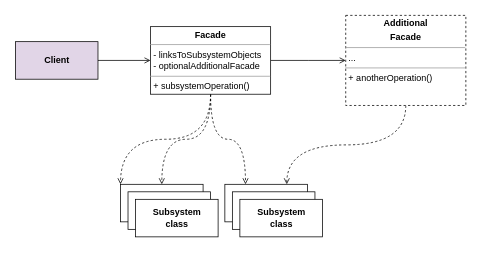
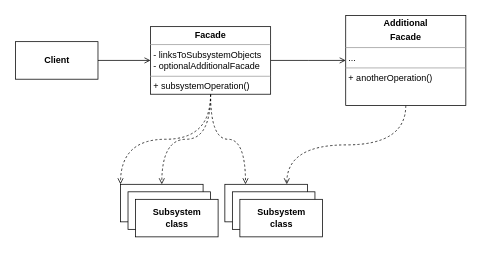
  <mxCell id="0" />
  <mxCell id="1" parent="0" />
  <mxCell id="2" style="edgeStyle=orthogonalEdgeStyle;rounded=0;orthogonalLoop=1;jettySize=auto;html=1;exitX=1;exitY=0.5;exitDx=0;exitDy=0;entryX=0;entryY=0.5;entryDx=0;entryDy=0;endArrow=open;endFill=0;" edge="1" parent="1" source="6" target="8"><mxGeometry relative="1" as="geometry"><Array as="points"><mxPoint x="410" y="80" /><mxPoint x="410" y="80" /></Array></mxGeometry></mxCell>
  <mxCell id="3" style="edgeStyle=orthogonalEdgeStyle;rounded=0;orthogonalLoop=1;jettySize=auto;html=1;exitX=0.5;exitY=1;exitDx=0;exitDy=0;entryX=0;entryY=0;entryDx=0;entryDy=0;dashed=1;endArrow=open;endFill=0;curved=1;" edge="1" parent="1" source="6" target="10"><mxGeometry relative="1" as="geometry" /></mxCell>
  <mxCell id="4" style="edgeStyle=orthogonalEdgeStyle;curved=1;rounded=0;orthogonalLoop=1;jettySize=auto;html=1;exitX=0.5;exitY=1;exitDx=0;exitDy=0;entryX=0.5;entryY=0;entryDx=0;entryDy=0;dashed=1;endArrow=open;endFill=0;" edge="1" parent="1" source="6" target="10"><mxGeometry relative="1" as="geometry" /></mxCell>
  <mxCell id="5" style="edgeStyle=orthogonalEdgeStyle;curved=1;rounded=0;orthogonalLoop=1;jettySize=auto;html=1;exitX=0.5;exitY=1;exitDx=0;exitDy=0;entryX=0.25;entryY=0;entryDx=0;entryDy=0;dashed=1;endArrow=open;endFill=0;" edge="1" parent="1" source="6" target="13"><mxGeometry relative="1" as="geometry" /></mxCell>
  <mxCell id="6" value="&lt;p style=&quot;margin:0px;margin-top:4px;text-align:center;&quot;&gt;&lt;b&gt;Facade&lt;/b&gt;&lt;/p&gt;&lt;hr size=&quot;1&quot;&gt;&lt;p style=&quot;margin:0px;margin-left:4px;&quot;&gt;- linksToSubsystemObjects&lt;/p&gt;&lt;p style=&quot;margin:0px;margin-left:4px;&quot;&gt;- optionalAdditionalFacade&lt;/p&gt;&lt;hr size=&quot;1&quot;&gt;&lt;p style=&quot;margin:0px;margin-left:4px;&quot;&gt;+ subsystemOperation()&lt;/p&gt;" style="verticalAlign=top;align=left;overflow=fill;fontSize=12;fontFamily=Helvetica;html=1;" vertex="1" parent="1"><mxGeometry x="200" y="35" width="160" height="90" as="geometry" /></mxCell>
  <mxCell id="7" style="edgeStyle=orthogonalEdgeStyle;curved=1;rounded=0;orthogonalLoop=1;jettySize=auto;html=1;exitX=0.5;exitY=1;exitDx=0;exitDy=0;entryX=0.75;entryY=0;entryDx=0;entryDy=0;dashed=1;endArrow=open;endFill=0;" edge="1" parent="1" source="8" target="13"><mxGeometry relative="1" as="geometry" /></mxCell>
- <mxCell id="8" value="&lt;p style=&quot;margin:0px;margin-top:4px;text-align:center;&quot;&gt;&lt;b&gt;Additional&lt;/b&gt;&lt;/p&gt;&lt;p style=&quot;margin:0px;margin-top:4px;text-align:center;&quot;&gt;&lt;b&gt;Facade&lt;/b&gt;&lt;/p&gt;&lt;hr size=&quot;1&quot;&gt;&lt;p style=&quot;margin:0px;margin-left:4px;&quot;&gt;...&lt;/p&gt;&lt;hr size=&quot;1&quot;&gt;&lt;p style=&quot;margin:0px;margin-left:4px;&quot;&gt;+ anotherOperation()&lt;/p&gt;" style="verticalAlign=top;align=left;overflow=fill;fontSize=12;fontFamily=Helvetica;html=1;dashed=1;" vertex="1" parent="1"><mxGeometry x="460" y="20" width="160" height="120" as="geometry" /></mxCell>
+ <mxCell id="8" value="&lt;p style=&quot;margin:0px;margin-top:4px;text-align:center;&quot;&gt;&lt;b&gt;Additional&lt;/b&gt;&lt;/p&gt;&lt;p style=&quot;margin:0px;margin-top:4px;text-align:center;&quot;&gt;&lt;b&gt;Facade&lt;/b&gt;&lt;/p&gt;&lt;hr size=&quot;1&quot;&gt;&lt;p style=&quot;margin:0px;margin-left:4px;&quot;&gt;...&lt;/p&gt;&lt;hr size=&quot;1&quot;&gt;&lt;p style=&quot;margin:0px;margin-left:4px;&quot;&gt;+ anotherOperation()&lt;/p&gt;" style="verticalAlign=top;align=left;overflow=fill;fontSize=12;fontFamily=Helvetica;html=1;" vertex="1" parent="1"><mxGeometry x="460" y="20" width="160" height="120" as="geometry" /></mxCell>
  <mxCell id="9" value="" style="group" vertex="1" connectable="0" parent="1"><mxGeometry x="160" y="245" width="269" height="70" as="geometry" /></mxCell>
  <mxCell id="10" value="&lt;b&gt;Subsystem&lt;br&gt;class&lt;/b&gt;" style="html=1;" vertex="1" parent="9"><mxGeometry width="110" height="50" as="geometry" /></mxCell>
  <mxCell id="11" value="&lt;b&gt;Subsystem&lt;br&gt;class&lt;/b&gt;" style="html=1;" vertex="1" parent="9"><mxGeometry x="10" y="10" width="110" height="50" as="geometry" /></mxCell>
  <mxCell id="12" value="&lt;b&gt;Subsystem&lt;br&gt;class&lt;/b&gt;" style="html=1;" vertex="1" parent="9"><mxGeometry x="20" y="20" width="110" height="50" as="geometry" /></mxCell>
  <mxCell id="13" value="&lt;b&gt;Subsystem&lt;br&gt;class&lt;/b&gt;" style="html=1;" vertex="1" parent="9"><mxGeometry x="139" width="110" height="50" as="geometry" /></mxCell>
  <mxCell id="14" value="&lt;b&gt;Subsystem&lt;br&gt;class&lt;/b&gt;" style="html=1;" vertex="1" parent="9"><mxGeometry x="149" y="10" width="110" height="50" as="geometry" /></mxCell>
  <mxCell id="15" value="&lt;b&gt;Subsystem&lt;br&gt;class&lt;/b&gt;" style="html=1;" vertex="1" parent="9"><mxGeometry x="159" y="20" width="110" height="50" as="geometry" /></mxCell>
  <mxCell id="16" style="edgeStyle=orthogonalEdgeStyle;rounded=0;orthogonalLoop=1;jettySize=auto;html=1;exitX=1;exitY=0.5;exitDx=0;exitDy=0;endArrow=open;endFill=0;" edge="1" parent="1" source="17" target="6"><mxGeometry relative="1" as="geometry" /></mxCell>
- <mxCell id="17" value="&lt;b&gt;Client&lt;/b&gt;" style="html=1;fillColor=#e1d5e7;" vertex="1" parent="1"><mxGeometry x="20" y="55" width="110" height="50" as="geometry" /></mxCell>
+ <mxCell id="17" value="&lt;b&gt;Client&lt;/b&gt;" style="html=1;" vertex="1" parent="1"><mxGeometry x="20" y="55" width="110" height="50" as="geometry" /></mxCell>
